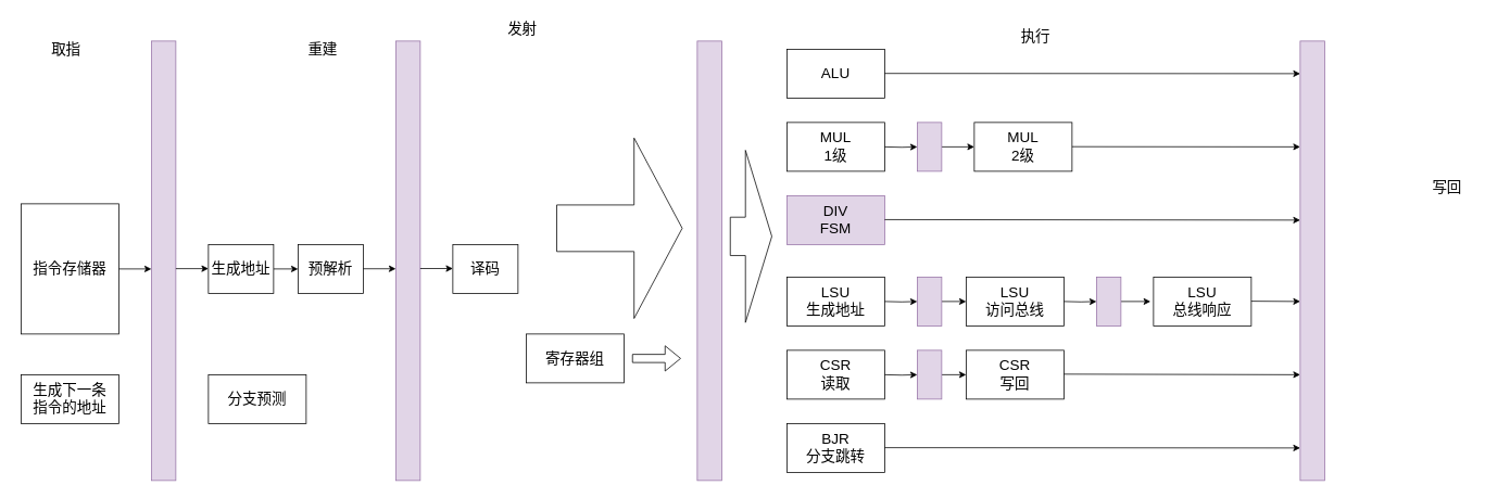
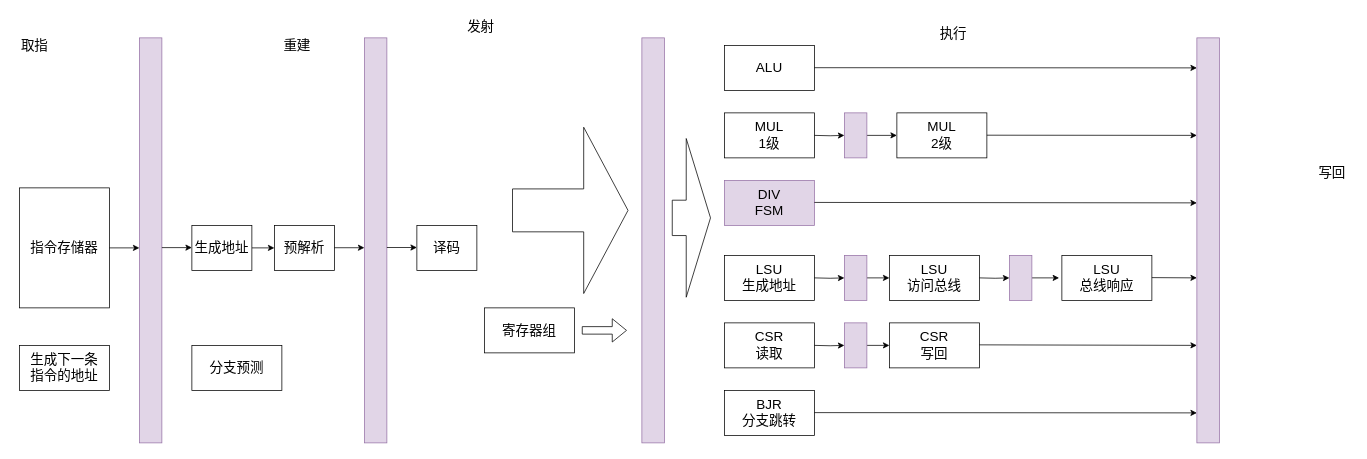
  <mxCell id="0" />
  <mxCell id="1" parent="0" />
  <mxCell id="2" value="指令存储器" style="rounded=0;whiteSpace=wrap;html=1;fontSize=18;" vertex="1" parent="1"><mxGeometry x="25" y="250" width="120" height="160" as="geometry" /></mxCell>
  <mxCell id="3" value="生成下一条&lt;br&gt;指令的地址" style="whiteSpace=wrap;html=1;fontSize=18;" vertex="1" parent="1"><mxGeometry x="25" y="460" width="120" height="60" as="geometry" /></mxCell>
  <mxCell id="4" value="" style="rounded=0;whiteSpace=wrap;html=1;fontSize=18;fillColor=#e1d5e7;strokeColor=#9673a6;" vertex="1" parent="1"><mxGeometry x="185" y="50" width="30" height="540" as="geometry" /></mxCell>
  <mxCell id="5" value="" style="endArrow=classic;html=1;rounded=0;fontSize=18;" edge="1" parent="1"><mxGeometry width="50" height="50" relative="1" as="geometry"><mxPoint x="145" y="330" as="sourcePoint" /><mxPoint x="185" y="330" as="targetPoint" /></mxGeometry></mxCell>
  <mxCell id="6" value="分支预测" style="rounded=0;whiteSpace=wrap;html=1;fontSize=18;" vertex="1" parent="1"><mxGeometry x="255" y="460" width="120" height="60" as="geometry" /></mxCell>
  <mxCell id="7" style="edgeStyle=orthogonalEdgeStyle;rounded=0;orthogonalLoop=1;jettySize=auto;html=1;exitX=1;exitY=0.5;exitDx=0;exitDy=0;entryX=0;entryY=0.5;entryDx=0;entryDy=0;fontSize=18;" edge="1" parent="1" source="8" target="9"><mxGeometry relative="1" as="geometry" /></mxCell>
  <mxCell id="8" value="生成地址" style="rounded=0;whiteSpace=wrap;html=1;fontSize=18;" vertex="1" parent="1"><mxGeometry x="255" y="300" width="80" height="60" as="geometry" /></mxCell>
  <mxCell id="9" value="预解析" style="rounded=0;whiteSpace=wrap;html=1;fontSize=18;" vertex="1" parent="1"><mxGeometry x="365" y="300" width="80" height="60" as="geometry" /></mxCell>
  <mxCell id="10" value="" style="endArrow=classic;html=1;rounded=0;fontSize=18;" edge="1" parent="1"><mxGeometry width="50" height="50" relative="1" as="geometry"><mxPoint x="215" y="329.66" as="sourcePoint" /><mxPoint x="255" y="329.66" as="targetPoint" /></mxGeometry></mxCell>
  <mxCell id="11" value="" style="rounded=0;whiteSpace=wrap;html=1;fontSize=18;fillColor=#e1d5e7;strokeColor=#9673a6;" vertex="1" parent="1"><mxGeometry x="485" y="50" width="30" height="540" as="geometry" /></mxCell>
  <mxCell id="12" value="" style="endArrow=classic;html=1;rounded=0;fontSize=18;" edge="1" parent="1"><mxGeometry width="50" height="50" relative="1" as="geometry"><mxPoint x="445" y="329.8" as="sourcePoint" /><mxPoint x="485" y="329.8" as="targetPoint" /></mxGeometry></mxCell>
  <mxCell id="13" value="译码" style="rounded=0;whiteSpace=wrap;html=1;fontSize=18;" vertex="1" parent="1"><mxGeometry x="555" y="300" width="80" height="60" as="geometry" /></mxCell>
  <mxCell id="14" value="寄存器组" style="rounded=0;whiteSpace=wrap;html=1;fontSize=18;" vertex="1" parent="1"><mxGeometry x="645" y="410" width="120" height="60" as="geometry" /></mxCell>
  <mxCell id="15" value="" style="endArrow=classic;html=1;rounded=0;fontSize=18;" edge="1" parent="1"><mxGeometry width="50" height="50" relative="1" as="geometry"><mxPoint x="515" y="329.5" as="sourcePoint" /><mxPoint x="555" y="329.5" as="targetPoint" /></mxGeometry></mxCell>
- <mxCell id="16" value="取指" style="text;html=1;align=center;verticalAlign=middle;resizable=0;points=[];autosize=1;strokeColor=none;fillColor=none;fontSize=18;" vertex="1" parent="1"><mxGeometry x="55" y="45" width="50" height="30" as="geometry" /></mxCell>
+ <mxCell id="16" value="取指" style="text;html=1;align=center;verticalAlign=middle;resizable=0;points=[];autosize=1;strokeColor=none;fillColor=none;fontSize=18;" vertex="1" parent="1"><mxGeometry x="20" y="45" width="50" height="30" as="geometry" /></mxCell>
  <mxCell id="17" value="重建" style="text;html=1;align=center;verticalAlign=middle;resizable=0;points=[];autosize=1;strokeColor=none;fillColor=none;fontSize=18;" vertex="1" parent="1"><mxGeometry x="370" y="45" width="50" height="30" as="geometry" /></mxCell>
  <mxCell id="18" value="发射" style="text;html=1;align=center;verticalAlign=middle;resizable=0;points=[];autosize=1;strokeColor=none;fillColor=none;fontSize=18;" vertex="1" parent="1"><mxGeometry x="615" y="20" width="50" height="30" as="geometry" /></mxCell>
  <mxCell id="19" value="" style="rounded=0;whiteSpace=wrap;html=1;fontSize=18;fillColor=#e1d5e7;strokeColor=#9673a6;" vertex="1" parent="1"><mxGeometry x="855" y="50" width="30" height="540" as="geometry" /></mxCell>
  <mxCell id="20" value="ALU" style="rounded=0;whiteSpace=wrap;html=1;fontSize=18;" vertex="1" parent="1"><mxGeometry x="965" y="60" width="120" height="60" as="geometry" /></mxCell>
  <mxCell id="21" value="DIV&lt;br&gt;FSM" style="rounded=0;whiteSpace=wrap;html=1;fontSize=18;fillColor=#e1d5e7;strokeColor=#9673a6;" vertex="1" parent="1"><mxGeometry x="965" y="240" width="120" height="60" as="geometry" /></mxCell>
  <mxCell id="22" value="MUL&lt;br&gt;1级" style="rounded=0;whiteSpace=wrap;html=1;fontSize=18;" vertex="1" parent="1"><mxGeometry x="965" y="150" width="120" height="60" as="geometry" /></mxCell>
  <mxCell id="23" value="BJR&lt;br&gt;分支跳转" style="rounded=0;whiteSpace=wrap;html=1;fontSize=18;" vertex="1" parent="1"><mxGeometry x="965" y="520" width="120" height="60" as="geometry" /></mxCell>
  <mxCell id="24" value="LSU&lt;br&gt;生成地址" style="rounded=0;whiteSpace=wrap;html=1;fontSize=18;" vertex="1" parent="1"><mxGeometry x="965" y="340" width="120" height="60" as="geometry" /></mxCell>
  <mxCell id="25" value="CSR&lt;br&gt;读取" style="rounded=0;whiteSpace=wrap;html=1;fontSize=18;" vertex="1" parent="1"><mxGeometry x="965" y="430" width="120" height="60" as="geometry" /></mxCell>
  <mxCell id="26" style="edgeStyle=orthogonalEdgeStyle;rounded=0;orthogonalLoop=1;jettySize=auto;html=1;exitX=1;exitY=0.5;exitDx=0;exitDy=0;entryX=0;entryY=0.5;entryDx=0;entryDy=0;fontSize=18;" edge="1" parent="1" target="28"><mxGeometry relative="1" as="geometry"><mxPoint x="1085" y="180" as="sourcePoint" /></mxGeometry></mxCell>
  <mxCell id="27" style="edgeStyle=orthogonalEdgeStyle;rounded=0;orthogonalLoop=1;jettySize=auto;html=1;exitX=1;exitY=0.5;exitDx=0;exitDy=0;entryX=0;entryY=0.5;entryDx=0;entryDy=0;fontSize=18;" edge="1" parent="1" source="28" target="29"><mxGeometry relative="1" as="geometry" /></mxCell>
  <mxCell id="28" value="" style="rounded=0;whiteSpace=wrap;html=1;fontSize=18;fillColor=#e1d5e7;strokeColor=#9673a6;" vertex="1" parent="1"><mxGeometry x="1125" y="150" width="30" height="60" as="geometry" /></mxCell>
  <mxCell id="29" value="MUL&lt;br&gt;2级" style="rounded=0;whiteSpace=wrap;html=1;fontSize=18;" vertex="1" parent="1"><mxGeometry x="1195" y="150" width="120" height="60" as="geometry" /></mxCell>
  <mxCell id="30" style="edgeStyle=orthogonalEdgeStyle;rounded=0;orthogonalLoop=1;jettySize=auto;html=1;exitX=1;exitY=0.5;exitDx=0;exitDy=0;entryX=0;entryY=0.5;entryDx=0;entryDy=0;fontSize=18;" edge="1" parent="1" target="32"><mxGeometry relative="1" as="geometry"><mxPoint x="1085" y="370" as="sourcePoint" /></mxGeometry></mxCell>
  <mxCell id="31" style="edgeStyle=orthogonalEdgeStyle;rounded=0;orthogonalLoop=1;jettySize=auto;html=1;exitX=1;exitY=0.5;exitDx=0;exitDy=0;entryX=0;entryY=0.5;entryDx=0;entryDy=0;fontSize=18;" edge="1" parent="1" source="32" target="36"><mxGeometry relative="1" as="geometry" /></mxCell>
  <mxCell id="32" value="" style="rounded=0;whiteSpace=wrap;html=1;fontSize=18;fillColor=#e1d5e7;strokeColor=#9673a6;" vertex="1" parent="1"><mxGeometry x="1125" y="340" width="30" height="60" as="geometry" /></mxCell>
  <mxCell id="33" style="edgeStyle=orthogonalEdgeStyle;rounded=0;orthogonalLoop=1;jettySize=auto;html=1;exitX=1;exitY=0.5;exitDx=0;exitDy=0;entryX=0;entryY=0.5;entryDx=0;entryDy=0;fontSize=18;" edge="1" parent="1" target="35"><mxGeometry relative="1" as="geometry"><mxPoint x="1085" y="460" as="sourcePoint" /></mxGeometry></mxCell>
  <mxCell id="34" style="edgeStyle=orthogonalEdgeStyle;rounded=0;orthogonalLoop=1;jettySize=auto;html=1;exitX=1;exitY=0.5;exitDx=0;exitDy=0;entryX=0;entryY=0.5;entryDx=0;entryDy=0;fontSize=18;" edge="1" parent="1" source="35" target="41"><mxGeometry relative="1" as="geometry" /></mxCell>
  <mxCell id="35" value="" style="rounded=0;whiteSpace=wrap;html=1;fontSize=18;fillColor=#e1d5e7;strokeColor=#9673a6;" vertex="1" parent="1"><mxGeometry x="1125" y="430" width="30" height="60" as="geometry" /></mxCell>
  <mxCell id="36" value="LSU&lt;br&gt;访问总线" style="rounded=0;whiteSpace=wrap;html=1;fontSize=18;" vertex="1" parent="1"><mxGeometry x="1185" y="340" width="120" height="60" as="geometry" /></mxCell>
  <mxCell id="37" style="edgeStyle=orthogonalEdgeStyle;rounded=0;orthogonalLoop=1;jettySize=auto;html=1;exitX=1;exitY=0.5;exitDx=0;exitDy=0;entryX=0;entryY=0.5;entryDx=0;entryDy=0;fontSize=18;" edge="1" parent="1" target="39"><mxGeometry relative="1" as="geometry"><mxPoint x="1305" y="370" as="sourcePoint" /></mxGeometry></mxCell>
  <mxCell id="38" style="edgeStyle=orthogonalEdgeStyle;rounded=0;orthogonalLoop=1;jettySize=auto;html=1;exitX=1;exitY=0.5;exitDx=0;exitDy=0;entryX=-0.031;entryY=0.489;entryDx=0;entryDy=0;entryPerimeter=0;fontSize=18;" edge="1" parent="1" source="39" target="40"><mxGeometry relative="1" as="geometry" /></mxCell>
  <mxCell id="39" value="" style="rounded=0;whiteSpace=wrap;html=1;fontSize=18;fillColor=#e1d5e7;strokeColor=#9673a6;" vertex="1" parent="1"><mxGeometry x="1345" y="340" width="30" height="60" as="geometry" /></mxCell>
  <mxCell id="40" value="LSU&lt;br&gt;总线响应" style="rounded=0;whiteSpace=wrap;html=1;fontSize=18;" vertex="1" parent="1"><mxGeometry x="1415" y="340" width="120" height="60" as="geometry" /></mxCell>
  <mxCell id="41" value="CSR&lt;br&gt;写回" style="rounded=0;whiteSpace=wrap;html=1;fontSize=18;" vertex="1" parent="1"><mxGeometry x="1185" y="430" width="120" height="60" as="geometry" /></mxCell>
  <mxCell id="42" value="" style="shape=flexArrow;endArrow=classic;html=1;rounded=0;fontSize=18;endWidth=163.448;endSize=19.359;width=57.241;" edge="1" parent="1"><mxGeometry width="50" height="50" relative="1" as="geometry"><mxPoint x="682" y="280" as="sourcePoint" /><mxPoint x="837" y="280" as="targetPoint" /></mxGeometry></mxCell>
  <mxCell id="43" value="" style="shape=flexArrow;endArrow=classic;html=1;rounded=0;fontSize=18;" edge="1" parent="1"><mxGeometry width="50" height="50" relative="1" as="geometry"><mxPoint x="775" y="440" as="sourcePoint" /><mxPoint x="835" y="440" as="targetPoint" /></mxGeometry></mxCell>
  <mxCell id="44" value="" style="rounded=0;whiteSpace=wrap;html=1;fontSize=18;fillColor=#e1d5e7;strokeColor=#9673a6;" vertex="1" parent="1"><mxGeometry x="1595" y="50" width="30" height="540" as="geometry" /></mxCell>
  <mxCell id="45" value="" style="shape=flexArrow;endArrow=classic;html=1;rounded=0;fontSize=18;endWidth=163.448;endSize=10.457;width=47.143;" edge="1" parent="1"><mxGeometry width="50" height="50" relative="1" as="geometry"><mxPoint x="895" y="290" as="sourcePoint" /><mxPoint x="947" y="290" as="targetPoint" /></mxGeometry></mxCell>
  <mxCell id="46" value="" style="endArrow=classic;html=1;rounded=0;fontSize=18;" edge="1" parent="1"><mxGeometry width="50" height="50" relative="1" as="geometry"><mxPoint x="1085" y="549.66" as="sourcePoint" /><mxPoint x="1595" y="550" as="targetPoint" /></mxGeometry></mxCell>
  <mxCell id="47" value="" style="endArrow=classic;html=1;rounded=0;fontSize=18;" edge="1" parent="1"><mxGeometry width="50" height="50" relative="1" as="geometry"><mxPoint x="1305" y="459.31" as="sourcePoint" /><mxPoint x="1595" y="460" as="targetPoint" /></mxGeometry></mxCell>
  <mxCell id="48" value="" style="endArrow=classic;html=1;rounded=0;fontSize=18;" edge="1" parent="1"><mxGeometry width="50" height="50" relative="1" as="geometry"><mxPoint x="1535" y="369.66" as="sourcePoint" /><mxPoint x="1595" y="370" as="targetPoint" /></mxGeometry></mxCell>
  <mxCell id="49" value="" style="endArrow=classic;html=1;rounded=0;fontSize=18;" edge="1" parent="1"><mxGeometry width="50" height="50" relative="1" as="geometry"><mxPoint x="1085" y="269.41" as="sourcePoint" /><mxPoint x="1595" y="270" as="targetPoint" /></mxGeometry></mxCell>
  <mxCell id="50" value="" style="endArrow=classic;html=1;rounded=0;fontSize=18;" edge="1" parent="1"><mxGeometry width="50" height="50" relative="1" as="geometry"><mxPoint x="1315" y="179.77" as="sourcePoint" /><mxPoint x="1595" y="180" as="targetPoint" /></mxGeometry></mxCell>
  <mxCell id="51" value="" style="endArrow=classic;html=1;rounded=0;fontSize=18;" edge="1" parent="1"><mxGeometry width="50" height="50" relative="1" as="geometry"><mxPoint x="1085" y="89.77" as="sourcePoint" /><mxPoint x="1595" y="90" as="targetPoint" /></mxGeometry></mxCell>
  <mxCell id="52" value="写回" style="text;html=1;align=center;verticalAlign=middle;resizable=0;points=[];autosize=1;strokeColor=none;fillColor=none;fontSize=18;" vertex="1" parent="1"><mxGeometry x="1750" y="215" width="50" height="30" as="geometry" /></mxCell>
  <mxCell id="53" value="执行" style="text;html=1;align=center;verticalAlign=middle;resizable=0;points=[];autosize=1;strokeColor=none;fillColor=none;fontSize=18;" vertex="1" parent="1"><mxGeometry x="1245" y="30" width="50" height="30" as="geometry" /></mxCell>
